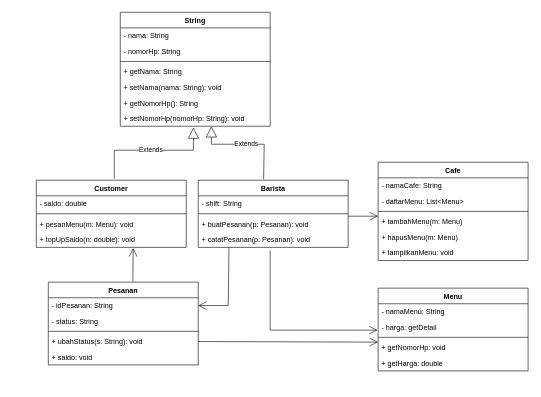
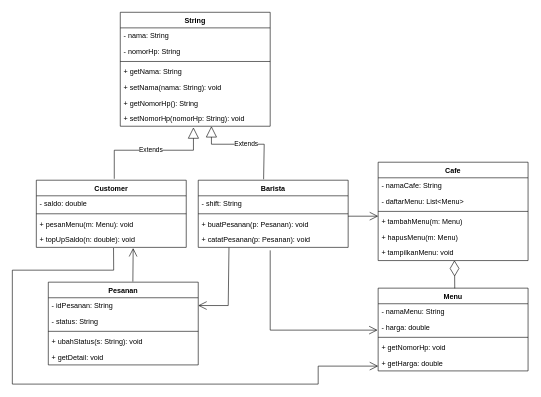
  <mxCell id="0" />
  <mxCell id="1" parent="0" />
  <mxCell id="2" value="String" style="swimlane;fontStyle=1;align=center;verticalAlign=top;childLayout=stackLayout;horizontal=1;startSize=26;horizontalStack=0;resizeParent=1;resizeLast=0;collapsible=1;marginBottom=0;rounded=0;shadow=0;strokeWidth=1;" vertex="1" parent="1"><mxGeometry x="200" y="20" width="250" height="190" as="geometry"><mxRectangle x="230" y="140" width="160" height="26" as="alternateBounds" /></mxGeometry></mxCell>
  <mxCell id="3" value="- nama: String" style="text;align=left;verticalAlign=top;spacingLeft=4;spacingRight=4;overflow=hidden;rotatable=0;points=[[0,0.5],[1,0.5]];portConstraint=eastwest;" vertex="1" parent="2"><mxGeometry y="26" width="250" height="26" as="geometry" /></mxCell>
  <mxCell id="4" value="- nomorHp: String" style="text;align=left;verticalAlign=top;spacingLeft=4;spacingRight=4;overflow=hidden;rotatable=0;points=[[0,0.5],[1,0.5]];portConstraint=eastwest;" vertex="1" parent="2"><mxGeometry y="52" width="250" height="26" as="geometry" /></mxCell>
  <mxCell id="5" value="" style="line;html=1;strokeWidth=1;align=left;verticalAlign=middle;spacingTop=-1;spacingLeft=3;spacingRight=3;rotatable=0;labelPosition=right;points=[];portConstraint=eastwest;" vertex="1" parent="2"><mxGeometry y="78" width="250" height="8" as="geometry" /></mxCell>
  <mxCell id="6" value="+ getNama: String" style="text;align=left;verticalAlign=top;spacingLeft=4;spacingRight=4;overflow=hidden;rotatable=0;points=[[0,0.5],[1,0.5]];portConstraint=eastwest;" vertex="1" parent="2"><mxGeometry y="86" width="250" height="26" as="geometry" /></mxCell>
  <mxCell id="7" value="+ setNama(nama: String): void" style="text;align=left;verticalAlign=top;spacingLeft=4;spacingRight=4;overflow=hidden;rotatable=0;points=[[0,0.5],[1,0.5]];portConstraint=eastwest;" vertex="1" parent="2"><mxGeometry y="112" width="250" height="26" as="geometry" /></mxCell>
  <mxCell id="8" value="+ getNomorHp(): String" style="text;align=left;verticalAlign=top;spacingLeft=4;spacingRight=4;overflow=hidden;rotatable=0;points=[[0,0.5],[1,0.5]];portConstraint=eastwest;" vertex="1" parent="2"><mxGeometry y="138" width="250" height="26" as="geometry" /></mxCell>
  <mxCell id="9" value="+ setNomorHp(nomorHp: String): void" style="text;align=left;verticalAlign=top;spacingLeft=4;spacingRight=4;overflow=hidden;rotatable=0;points=[[0,0.5],[1,0.5]];portConstraint=eastwest;" vertex="1" parent="2"><mxGeometry y="164" width="250" height="26" as="geometry" /></mxCell>
  <mxCell id="10" value="Customer" style="swimlane;fontStyle=1;align=center;verticalAlign=top;childLayout=stackLayout;horizontal=1;startSize=26;horizontalStack=0;resizeParent=1;resizeLast=0;collapsible=1;marginBottom=0;rounded=0;shadow=0;strokeWidth=1;" vertex="1" parent="1"><mxGeometry x="60" y="300" width="250" height="112" as="geometry"><mxRectangle x="230" y="140" width="160" height="26" as="alternateBounds" /></mxGeometry></mxCell>
  <mxCell id="11" value="- saldo: double" style="text;align=left;verticalAlign=top;spacingLeft=4;spacingRight=4;overflow=hidden;rotatable=0;points=[[0,0.5],[1,0.5]];portConstraint=eastwest;" vertex="1" parent="10"><mxGeometry y="26" width="250" height="26" as="geometry" /></mxCell>
  <mxCell id="12" value="" style="line;html=1;strokeWidth=1;align=left;verticalAlign=middle;spacingTop=-1;spacingLeft=3;spacingRight=3;rotatable=0;labelPosition=right;points=[];portConstraint=eastwest;" vertex="1" parent="10"><mxGeometry y="52" width="250" height="8" as="geometry" /></mxCell>
  <mxCell id="13" value="+ pesanMenu(m: Menu): void" style="text;align=left;verticalAlign=top;spacingLeft=4;spacingRight=4;overflow=hidden;rotatable=0;points=[[0,0.5],[1,0.5]];portConstraint=eastwest;" vertex="1" parent="10"><mxGeometry y="60" width="250" height="26" as="geometry" /></mxCell>
  <mxCell id="14" value="+ topUpSaldo(n: double): void" style="text;align=left;verticalAlign=top;spacingLeft=4;spacingRight=4;overflow=hidden;rotatable=0;points=[[0,0.5],[1,0.5]];portConstraint=eastwest;" vertex="1" parent="10"><mxGeometry y="86" width="250" height="26" as="geometry" /></mxCell>
  <mxCell id="15" value="Barista" style="swimlane;fontStyle=1;align=center;verticalAlign=top;childLayout=stackLayout;horizontal=1;startSize=26;horizontalStack=0;resizeParent=1;resizeLast=0;collapsible=1;marginBottom=0;rounded=0;shadow=0;strokeWidth=1;" vertex="1" parent="1"><mxGeometry x="330" y="300" width="250" height="112" as="geometry"><mxRectangle x="230" y="140" width="160" height="26" as="alternateBounds" /></mxGeometry></mxCell>
  <mxCell id="16" value="- shift: String" style="text;align=left;verticalAlign=top;spacingLeft=4;spacingRight=4;overflow=hidden;rotatable=0;points=[[0,0.5],[1,0.5]];portConstraint=eastwest;" vertex="1" parent="15"><mxGeometry y="26" width="250" height="26" as="geometry" /></mxCell>
  <mxCell id="17" value="" style="line;html=1;strokeWidth=1;align=left;verticalAlign=middle;spacingTop=-1;spacingLeft=3;spacingRight=3;rotatable=0;labelPosition=right;points=[];portConstraint=eastwest;" vertex="1" parent="15"><mxGeometry y="52" width="250" height="8" as="geometry" /></mxCell>
  <mxCell id="18" value="+ buatPesanan(p: Pesanan): void" style="text;align=left;verticalAlign=top;spacingLeft=4;spacingRight=4;overflow=hidden;rotatable=0;points=[[0,0.5],[1,0.5]];portConstraint=eastwest;" vertex="1" parent="15"><mxGeometry y="60" width="250" height="26" as="geometry" /></mxCell>
  <mxCell id="19" value="+ catatPesanan(p: Pesanan): void" style="text;align=left;verticalAlign=top;spacingLeft=4;spacingRight=4;overflow=hidden;rotatable=0;points=[[0,0.5],[1,0.5]];portConstraint=eastwest;" vertex="1" parent="15"><mxGeometry y="86" width="250" height="26" as="geometry" /></mxCell>
  <mxCell id="20" value="Pesanan" style="swimlane;fontStyle=1;align=center;verticalAlign=top;childLayout=stackLayout;horizontal=1;startSize=26;horizontalStack=0;resizeParent=1;resizeLast=0;collapsible=1;marginBottom=0;rounded=0;shadow=0;strokeWidth=1;" vertex="1" parent="1"><mxGeometry x="80" y="470" width="250" height="138" as="geometry"><mxRectangle x="230" y="140" width="160" height="26" as="alternateBounds" /></mxGeometry></mxCell>
  <mxCell id="21" value="- idPesanan: String" style="text;align=left;verticalAlign=top;spacingLeft=4;spacingRight=4;overflow=hidden;rotatable=0;points=[[0,0.5],[1,0.5]];portConstraint=eastwest;" vertex="1" parent="20"><mxGeometry y="26" width="250" height="26" as="geometry" /></mxCell>
  <mxCell id="22" value="- status: String" style="text;align=left;verticalAlign=top;spacingLeft=4;spacingRight=4;overflow=hidden;rotatable=0;points=[[0,0.5],[1,0.5]];portConstraint=eastwest;" vertex="1" parent="20"><mxGeometry y="52" width="250" height="26" as="geometry" /></mxCell>
  <mxCell id="23" value="" style="line;html=1;strokeWidth=1;align=left;verticalAlign=middle;spacingTop=-1;spacingLeft=3;spacingRight=3;rotatable=0;labelPosition=right;points=[];portConstraint=eastwest;" vertex="1" parent="20"><mxGeometry y="78" width="250" height="8" as="geometry" /></mxCell>
  <mxCell id="24" value="+ ubahStatus(s: String): void" style="text;align=left;verticalAlign=top;spacingLeft=4;spacingRight=4;overflow=hidden;rotatable=0;points=[[0,0.5],[1,0.5]];portConstraint=eastwest;" vertex="1" parent="20"><mxGeometry y="86" width="250" height="26" as="geometry" /></mxCell>
- <mxCell id="25" value="+ saldo: void" style="text;align=left;verticalAlign=top;spacingLeft=4;spacingRight=4;overflow=hidden;rotatable=0;points=[[0,0.5],[1,0.5]];portConstraint=eastwest;" vertex="1" parent="20"><mxGeometry y="112" width="250" height="26" as="geometry" /></mxCell>
+ <mxCell id="25" value="+ getDetail: void" style="text;align=left;verticalAlign=top;spacingLeft=4;spacingRight=4;overflow=hidden;rotatable=0;points=[[0,0.5],[1,0.5]];portConstraint=eastwest;" vertex="1" parent="20"><mxGeometry y="112" width="250" height="26" as="geometry" /></mxCell>
  <mxCell id="26" value="Menu" style="swimlane;fontStyle=1;align=center;verticalAlign=top;childLayout=stackLayout;horizontal=1;startSize=26;horizontalStack=0;resizeParent=1;resizeLast=0;collapsible=1;marginBottom=0;rounded=0;shadow=0;strokeWidth=1;" vertex="1" parent="1"><mxGeometry x="630" y="480" width="250" height="138" as="geometry"><mxRectangle x="230" y="140" width="160" height="26" as="alternateBounds" /></mxGeometry></mxCell>
  <mxCell id="27" value="- namaMenu: String" style="text;align=left;verticalAlign=top;spacingLeft=4;spacingRight=4;overflow=hidden;rotatable=0;points=[[0,0.5],[1,0.5]];portConstraint=eastwest;" vertex="1" parent="26"><mxGeometry y="26" width="250" height="26" as="geometry" /></mxCell>
- <mxCell id="28" value="- harga: getDetail" style="text;align=left;verticalAlign=top;spacingLeft=4;spacingRight=4;overflow=hidden;rotatable=0;points=[[0,0.5],[1,0.5]];portConstraint=eastwest;" vertex="1" parent="26"><mxGeometry y="52" width="250" height="26" as="geometry" /></mxCell>
+ <mxCell id="28" value="- harga: double" style="text;align=left;verticalAlign=top;spacingLeft=4;spacingRight=4;overflow=hidden;rotatable=0;points=[[0,0.5],[1,0.5]];portConstraint=eastwest;" vertex="1" parent="26"><mxGeometry y="52" width="250" height="26" as="geometry" /></mxCell>
  <mxCell id="29" value="" style="line;html=1;strokeWidth=1;align=left;verticalAlign=middle;spacingTop=-1;spacingLeft=3;spacingRight=3;rotatable=0;labelPosition=right;points=[];portConstraint=eastwest;" vertex="1" parent="26"><mxGeometry y="78" width="250" height="8" as="geometry" /></mxCell>
  <mxCell id="30" value="+ getNomorHp: void" style="text;align=left;verticalAlign=top;spacingLeft=4;spacingRight=4;overflow=hidden;rotatable=0;points=[[0,0.5],[1,0.5]];portConstraint=eastwest;" vertex="1" parent="26"><mxGeometry y="86" width="250" height="26" as="geometry" /></mxCell>
  <mxCell id="31" value="+ getHarga: double" style="text;align=left;verticalAlign=top;spacingLeft=4;spacingRight=4;overflow=hidden;rotatable=0;points=[[0,0.5],[1,0.5]];portConstraint=eastwest;" vertex="1" parent="26"><mxGeometry y="112" width="250" height="26" as="geometry" /></mxCell>
  <mxCell id="32" value="Cafe" style="swimlane;fontStyle=1;align=center;verticalAlign=top;childLayout=stackLayout;horizontal=1;startSize=26;horizontalStack=0;resizeParent=1;resizeLast=0;collapsible=1;marginBottom=0;rounded=0;shadow=0;strokeWidth=1;" vertex="1" parent="1"><mxGeometry x="630" y="270" width="250" height="164" as="geometry"><mxRectangle x="230" y="140" width="160" height="26" as="alternateBounds" /></mxGeometry></mxCell>
  <mxCell id="33" value="- namaCafe: String" style="text;align=left;verticalAlign=top;spacingLeft=4;spacingRight=4;overflow=hidden;rotatable=0;points=[[0,0.5],[1,0.5]];portConstraint=eastwest;" vertex="1" parent="32"><mxGeometry y="26" width="250" height="26" as="geometry" /></mxCell>
  <mxCell id="34" value="- daftarMenu: List&lt;Menu&gt;" style="text;align=left;verticalAlign=top;spacingLeft=4;spacingRight=4;overflow=hidden;rotatable=0;points=[[0,0.5],[1,0.5]];portConstraint=eastwest;" vertex="1" parent="32"><mxGeometry y="52" width="250" height="26" as="geometry" /></mxCell>
  <mxCell id="35" value="" style="line;html=1;strokeWidth=1;align=left;verticalAlign=middle;spacingTop=-1;spacingLeft=3;spacingRight=3;rotatable=0;labelPosition=right;points=[];portConstraint=eastwest;" vertex="1" parent="32"><mxGeometry y="78" width="250" height="8" as="geometry" /></mxCell>
  <mxCell id="36" value="+ tambahMenu(m: Menu)" style="text;align=left;verticalAlign=top;spacingLeft=4;spacingRight=4;overflow=hidden;rotatable=0;points=[[0,0.5],[1,0.5]];portConstraint=eastwest;" vertex="1" parent="32"><mxGeometry y="86" width="250" height="26" as="geometry" /></mxCell>
  <mxCell id="37" value="+ hapusMenu(m: Menu)" style="text;align=left;verticalAlign=top;spacingLeft=4;spacingRight=4;overflow=hidden;rotatable=0;points=[[0,0.5],[1,0.5]];portConstraint=eastwest;" vertex="1" parent="32"><mxGeometry y="112" width="250" height="26" as="geometry" /></mxCell>
  <mxCell id="38" value="+ tampilkanMenu: void" style="text;align=left;verticalAlign=top;spacingLeft=4;spacingRight=4;overflow=hidden;rotatable=0;points=[[0,0.5],[1,0.5]];portConstraint=eastwest;" vertex="1" parent="32"><mxGeometry y="138" width="250" height="26" as="geometry" /></mxCell>
  <mxCell id="39" value="Extends" style="endArrow=block;endSize=16;endFill=0;html=1;rounded=0;exitX=0.52;exitY=-0.021;exitDx=0;exitDy=0;exitPerimeter=0;" edge="1" parent="1" source="10"><mxGeometry width="160" relative="1" as="geometry"><mxPoint x="290" y="180" as="sourcePoint" /><mxPoint x="322" y="212" as="targetPoint" /><Array as="points"><mxPoint x="190" y="250" /><mxPoint x="322" y="250" /></Array></mxGeometry></mxCell>
  <mxCell id="40" value="Extends" style="endArrow=block;endSize=16;endFill=0;html=1;rounded=0;exitX=0.436;exitY=-0.014;exitDx=0;exitDy=0;exitPerimeter=0;" edge="1" parent="1" source="15"><mxGeometry width="160" relative="1" as="geometry"><mxPoint x="220" y="296" as="sourcePoint" /><mxPoint x="352" y="210" as="targetPoint" /><Array as="points"><mxPoint x="440" y="240" /><mxPoint x="352" y="240" /></Array></mxGeometry></mxCell>
+ <mxCell id="41" value="" style="endArrow=diamondThin;endFill=0;endSize=24;html=1;rounded=0;entryX=0.509;entryY=0.987;entryDx=0;entryDy=0;entryPerimeter=0;exitX=0.511;exitY=0.002;exitDx=0;exitDy=0;exitPerimeter=0;" edge="1" parent="1" source="26" target="38"><mxGeometry width="160" relative="1" as="geometry"><mxPoint x="517" y="690" as="sourcePoint" /><mxPoint x="450" y="460" as="targetPoint" /></mxGeometry></mxCell>
  <mxCell id="42" value="" style="endArrow=open;endFill=1;endSize=12;html=1;rounded=0;exitX=1;exitY=1;exitDx=0;exitDy=0;exitPerimeter=0;entryX=0;entryY=0.154;entryDx=0;entryDy=0;entryPerimeter=0;" edge="1" parent="1" source="17" target="36"><mxGeometry width="160" relative="1" as="geometry"><mxPoint x="360" y="480" as="sourcePoint" /><mxPoint x="520" y="480" as="targetPoint" /></mxGeometry></mxCell>
  <mxCell id="43" value="" style="endArrow=open;endFill=1;endSize=12;html=1;rounded=0;exitX=0.48;exitY=1.192;exitDx=0;exitDy=0;exitPerimeter=0;" edge="1" parent="1" source="19"><mxGeometry width="160" relative="1" as="geometry"><mxPoint x="360" y="310" as="sourcePoint" /><mxPoint x="629" y="550" as="targetPoint" /><Array as="points"><mxPoint x="450" y="550" /></Array></mxGeometry></mxCell>
+ <mxCell id="44" value="" style="endArrow=open;endFill=1;endSize=12;html=1;rounded=0;exitX=0.515;exitY=1.04;exitDx=0;exitDy=0;exitPerimeter=0;entryX=0;entryY=0.692;entryDx=0;entryDy=0;entryPerimeter=0;" edge="1" parent="1" source="14" target="31"><mxGeometry width="160" relative="1" as="geometry"><mxPoint x="193" y="414.002" as="sourcePoint" /><mxPoint x="620" y="610" as="targetPoint" /><Array as="points"><mxPoint x="189" y="450" /><mxPoint x="20" y="450" /><mxPoint x="20" y="640" /><mxPoint x="530" y="640" /><mxPoint x="530" y="610" /></Array></mxGeometry></mxCell>
  <mxCell id="45" value="" style="endArrow=open;endFill=1;endSize=12;html=1;rounded=0;exitX=0.205;exitY=1.051;exitDx=0;exitDy=0;exitPerimeter=0;entryX=1;entryY=0.5;entryDx=0;entryDy=0;" edge="1" parent="1" target="21"><mxGeometry width="160" relative="1" as="geometry"><mxPoint x="381.25" y="412.326" as="sourcePoint" /><mxPoint x="330" y="508" as="targetPoint" /><Array as="points"><mxPoint x="380" y="509" /></Array></mxGeometry></mxCell>
  <mxCell id="46" value="" style="endArrow=open;endFill=1;endSize=12;html=1;rounded=0;exitX=0.564;exitY=-0.007;exitDx=0;exitDy=0;exitPerimeter=0;entryX=0.646;entryY=1.046;entryDx=0;entryDy=0;entryPerimeter=0;" edge="1" parent="1" source="20" target="14"><mxGeometry width="160" relative="1" as="geometry"><mxPoint x="230" y="450" as="sourcePoint" /><mxPoint x="390" y="450" as="targetPoint" /></mxGeometry></mxCell>
- <mxCell id="47" value="" style="endArrow=open;endFill=1;endSize=12;html=1;rounded=0;exitX=1;exitY=0.5;exitDx=0;exitDy=0;entryX=0;entryY=0.154;entryDx=0;entryDy=0;entryPerimeter=0;" edge="1" parent="1" source="24" target="30"><mxGeometry width="160" relative="1" as="geometry"><mxPoint x="230" y="450" as="sourcePoint" /><mxPoint x="570" y="560" as="targetPoint" /></mxGeometry></mxCell>
